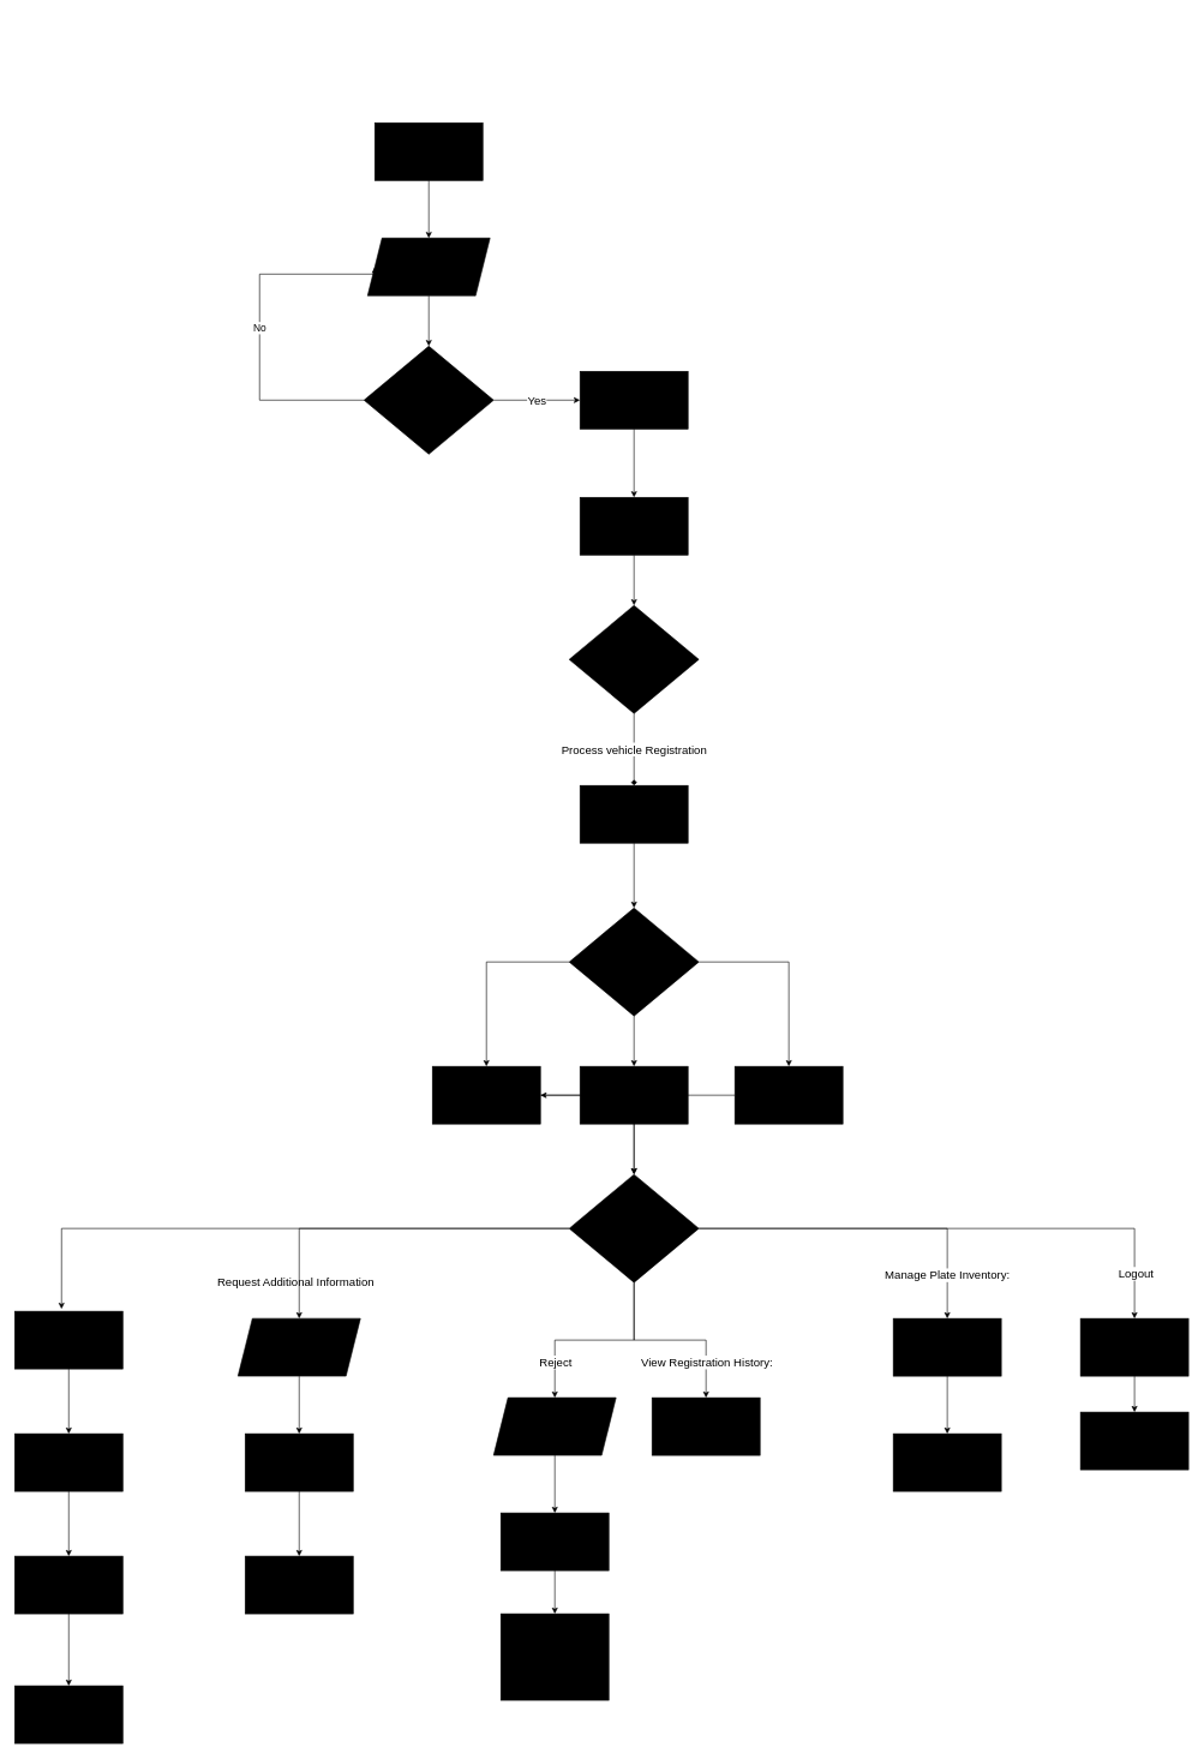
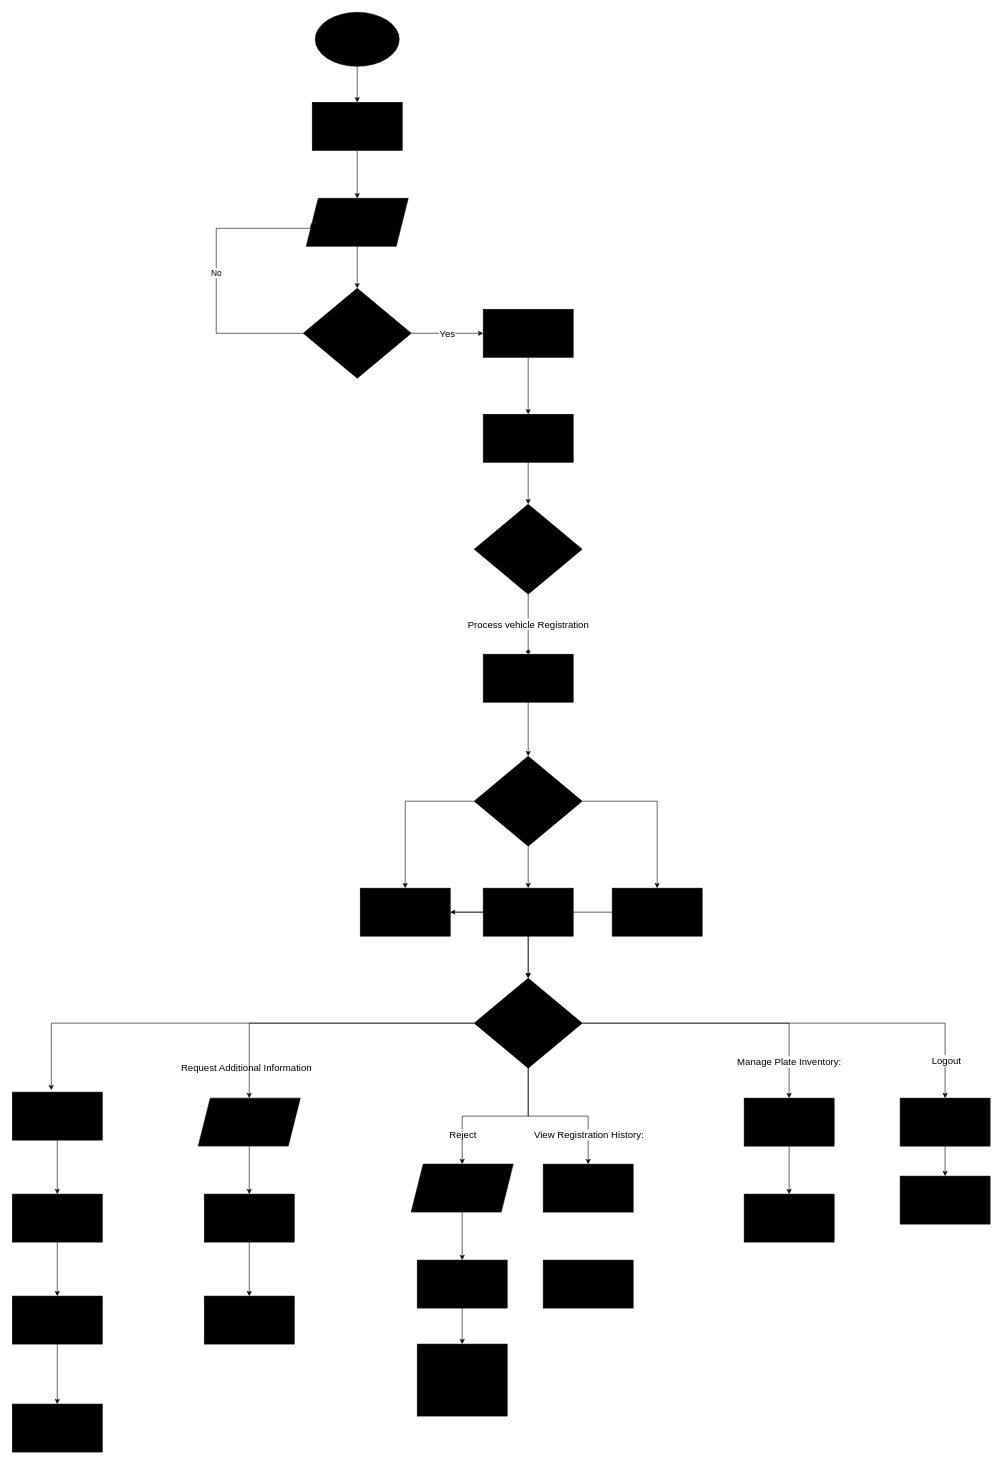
  <mxCell id="0" />
  <mxCell id="1" parent="0" />
+ <mxCell id="2" value="" style="edgeStyle=orthogonalEdgeStyle;rounded=0;orthogonalLoop=1;jettySize=auto;html=1;" edge="1" parent="1" source="3" target="5"><mxGeometry relative="1" as="geometry" /></mxCell>
+ <mxCell id="3" value="&lt;font&gt;&lt;span&gt;LTO Officer accesses LTO portal&amp;nbsp;&lt;/span&gt;&lt;/font&gt;" style="ellipse;whiteSpace=wrap;html=1;fillColor=light-dark(#000000, #ffffff);fontColor=light-dark(#000000,#000000);fontStyle=1;fontSize=14;" vertex="1" parent="1"><mxGeometry x="525" y="20" width="140" height="90" as="geometry" /></mxCell>
  <mxCell id="4" value="" style="edgeStyle=orthogonalEdgeStyle;rounded=0;orthogonalLoop=1;jettySize=auto;html=1;" edge="1" parent="1" source="5" target="7"><mxGeometry relative="1" as="geometry" /></mxCell>
  <mxCell id="5" value="&lt;font&gt;&lt;span&gt;System checks LTO Officer credentials&lt;/span&gt;&lt;/font&gt;" style="rounded=0;whiteSpace=wrap;html=1;fillColor=light-dark(#000000, #ffffff);fontColor=light-dark(#000000,#000000);fontStyle=1;fontSize=14;" vertex="1" parent="1"><mxGeometry x="520" y="170" width="150" height="80" as="geometry" /></mxCell>
  <mxCell id="6" value="" style="edgeStyle=orthogonalEdgeStyle;rounded=0;orthogonalLoop=1;jettySize=auto;html=1;" edge="1" parent="1" source="7" target="10"><mxGeometry relative="1" as="geometry" /></mxCell>
  <mxCell id="7" value="Enter LTO Officer email/password" style="shape=parallelogram;perimeter=parallelogramPerimeter;whiteSpace=wrap;html=1;fixedSize=1;fillColor=light-dark(#000000, #ffffff);fontColor=light-dark(#000000,#000000);fontStyle=1;fontSize=14;" vertex="1" parent="1"><mxGeometry x="510" y="330" width="170" height="80" as="geometry" /></mxCell>
  <mxCell id="8" value="&lt;font style=&quot;font-size: 14px;&quot;&gt;No&lt;/font&gt;" style="edgeStyle=orthogonalEdgeStyle;rounded=0;orthogonalLoop=1;jettySize=auto;html=1;entryX=0;entryY=0.5;entryDx=0;entryDy=0;" edge="1" parent="1" source="10" target="7"><mxGeometry relative="1" as="geometry"><Array as="points"><mxPoint x="360" y="555" /><mxPoint x="360" y="380" /><mxPoint x="520" y="380" /></Array><mxPoint as="offset" /></mxGeometry></mxCell>
  <mxCell id="9" value="&lt;font style=&quot;font-size: 16px;&quot;&gt;Yes&lt;/font&gt;" style="edgeStyle=orthogonalEdgeStyle;rounded=0;orthogonalLoop=1;jettySize=auto;html=1;" edge="1" parent="1" source="10" target="12"><mxGeometry relative="1" as="geometry" /></mxCell>
  <mxCell id="10" value="Valid LTO Officer credentials?" style="rhombus;whiteSpace=wrap;html=1;fillColor=light-dark(#000000, #ffffff);fontColor=light-dark(#000000,#000000);fontStyle=1;fontSize=14;" vertex="1" parent="1"><mxGeometry x="505" y="480" width="180" height="150" as="geometry" /></mxCell>
  <mxCell id="11" value="" style="edgeStyle=orthogonalEdgeStyle;rounded=0;orthogonalLoop=1;jettySize=auto;html=1;" edge="1" parent="1" source="12" target="14"><mxGeometry relative="1" as="geometry" /></mxCell>
  <mxCell id="12" value="Load LTO Officer Dashboard" style="rounded=0;whiteSpace=wrap;html=1;fillColor=light-dark(#000000, #ffffff);fontColor=light-dark(#000000,#000000);fontStyle=1;fontSize=14;" vertex="1" parent="1"><mxGeometry x="805" y="515" width="150" height="80" as="geometry" /></mxCell>
  <mxCell id="13" value="" style="edgeStyle=orthogonalEdgeStyle;rounded=0;orthogonalLoop=1;jettySize=auto;html=1;" edge="1" parent="1" source="14" target="16"><mxGeometry relative="1" as="geometry" /></mxCell>
  <mxCell id="14" value="Display pending registrations queue" style="rounded=0;whiteSpace=wrap;html=1;fillColor=light-dark(#000000, #ffffff);fontColor=light-dark(#000000,#000000);fontStyle=1;fontSize=14;" vertex="1" parent="1"><mxGeometry x="805" y="690" width="150" height="80" as="geometry" /></mxCell>
  <mxCell id="15" value="&lt;font style=&quot;font-size: 16px;&quot;&gt;Process vehicle Registration&lt;/font&gt;" style="edgeStyle=orthogonalEdgeStyle;rounded=0;orthogonalLoop=1;jettySize=auto;html=1;endArrow=diamond;" edge="1" parent="1" source="16" target="18"><mxGeometry relative="1" as="geometry" /></mxCell>
  <mxCell id="16" value="LTO Officer action selection?" style="rhombus;whiteSpace=wrap;html=1;fillColor=light-dark(#000000, #ffffff);fontColor=light-dark(#000000,#000000);fontStyle=1;fontSize=14;" vertex="1" parent="1"><mxGeometry x="790" y="840" width="180" height="150" as="geometry" /></mxCell>
  <mxCell id="17" value="" style="edgeStyle=orthogonalEdgeStyle;rounded=0;orthogonalLoop=1;jettySize=auto;html=1;" edge="1" parent="1" source="18" target="22"><mxGeometry relative="1" as="geometry" /></mxCell>
  <mxCell id="18" value="Display registration requests list" style="rounded=0;whiteSpace=wrap;html=1;fillColor=light-dark(#000000, #ffffff);fontColor=light-dark(#000000,#000000);fontStyle=1;fontSize=14;" vertex="1" parent="1"><mxGeometry x="805" y="1090" width="150" height="80" as="geometry" /></mxCell>
  <mxCell id="19" value="" style="edgeStyle=orthogonalEdgeStyle;rounded=0;orthogonalLoop=1;jettySize=auto;html=1;" edge="1" parent="1" source="22" target="26"><mxGeometry relative="1" as="geometry" /></mxCell>
  <mxCell id="20" style="edgeStyle=orthogonalEdgeStyle;rounded=0;orthogonalLoop=1;jettySize=auto;html=1;exitX=0;exitY=0.5;exitDx=0;exitDy=0;" edge="1" parent="1" source="22" target="24"><mxGeometry relative="1" as="geometry" /></mxCell>
  <mxCell id="21" style="edgeStyle=orthogonalEdgeStyle;rounded=0;orthogonalLoop=1;jettySize=auto;html=1;" edge="1" parent="1" source="22" target="28"><mxGeometry relative="1" as="geometry" /></mxCell>
  <mxCell id="22" value="Select registration to review?" style="rhombus;whiteSpace=wrap;html=1;fillColor=light-dark(#000000, #ffffff);fontColor=light-dark(#000000,#000000);fontStyle=1;fontSize=14;" vertex="1" parent="1"><mxGeometry x="790" y="1260" width="180" height="150" as="geometry" /></mxCell>
  <mxCell id="23" style="edgeStyle=orthogonalEdgeStyle;rounded=0;orthogonalLoop=1;jettySize=auto;html=1;" edge="1" parent="1" source="24" target="38"><mxGeometry relative="1" as="geometry" /></mxCell>
  <mxCell id="24" value="Display detailed vehicle information" style="rounded=0;whiteSpace=wrap;html=1;fillColor=light-dark(#000000, #ffffff);fontColor=light-dark(#000000,#000000);fontStyle=1;fontSize=14;" vertex="1" parent="1"><mxGeometry x="600" y="1480" width="150" height="80" as="geometry" /></mxCell>
  <mxCell id="25" value="" style="edgeStyle=orthogonalEdgeStyle;rounded=0;orthogonalLoop=1;jettySize=auto;html=1;" edge="1" parent="1" source="26" target="24"><mxGeometry relative="1" as="geometry" /></mxCell>
  <mxCell id="26" value="Review owner information" style="rounded=0;whiteSpace=wrap;html=1;fillColor=light-dark(#000000, #ffffff);fontColor=light-dark(#000000,#000000);fontStyle=1;fontSize=14;" vertex="1" parent="1"><mxGeometry x="805" y="1480" width="150" height="80" as="geometry" /></mxCell>
  <mxCell id="27" style="edgeStyle=orthogonalEdgeStyle;rounded=0;orthogonalLoop=1;jettySize=auto;html=1;" edge="1" parent="1" source="28" target="38"><mxGeometry relative="1" as="geometry" /></mxCell>
  <mxCell id="28" value="Verify documentation" style="rounded=0;whiteSpace=wrap;html=1;fillColor=light-dark(#000000, #ffffff);fontColor=light-dark(#000000,#000000);fontStyle=1;fontSize=14;" vertex="1" parent="1"><mxGeometry x="1020" y="1480" width="150" height="80" as="geometry" /></mxCell>
  <mxCell id="29" value="&lt;font style=&quot;font-size: 16px;&quot;&gt;Request Additional Information&lt;/font&gt;" style="edgeStyle=orthogonalEdgeStyle;rounded=0;orthogonalLoop=1;jettySize=auto;html=1;exitX=0;exitY=0.5;exitDx=0;exitDy=0;entryX=0.433;entryY=-0.04;entryDx=0;entryDy=0;entryPerimeter=0;" edge="1" parent="1" source="38" target="40"><mxGeometry x="-0.07" y="75" relative="1" as="geometry"><mxPoint x="90" y="1705" as="targetPoint" /><Array as="points"><mxPoint x="85" y="1705" /></Array><mxPoint as="offset" /></mxGeometry></mxCell>
  <mxCell id="30" style="edgeStyle=orthogonalEdgeStyle;rounded=0;orthogonalLoop=1;jettySize=auto;html=1;entryX=0.5;entryY=0;entryDx=0;entryDy=0;" edge="1" parent="1" source="38" target="47"><mxGeometry relative="1" as="geometry"><mxPoint x="420" y="1705" as="targetPoint" /></mxGeometry></mxCell>
  <mxCell id="31" value="&lt;font style=&quot;font-size: 16px;&quot;&gt;Manage Plate Inventory:&lt;/font&gt;" style="edgeStyle=orthogonalEdgeStyle;rounded=0;orthogonalLoop=1;jettySize=auto;html=1;exitX=1;exitY=0.5;exitDx=0;exitDy=0;entryX=0.5;entryY=0;entryDx=0;entryDy=0;" edge="1" parent="1" source="38" target="61"><mxGeometry x="0.745" relative="1" as="geometry"><mxPoint as="offset" /></mxGeometry></mxCell>
  <mxCell id="32" style="edgeStyle=orthogonalEdgeStyle;rounded=0;orthogonalLoop=1;jettySize=auto;html=1;exitX=1;exitY=0.5;exitDx=0;exitDy=0;entryX=0.5;entryY=0;entryDx=0;entryDy=0;" edge="1" parent="1" source="38" target="59"><mxGeometry relative="1" as="geometry" /></mxCell>
  <mxCell id="33" value="&lt;font style=&quot;font-size: 16px;&quot;&gt;Logout&lt;/font&gt;" style="edgeLabel;html=1;align=center;verticalAlign=middle;resizable=0;points=[];" vertex="1" connectable="0" parent="32"><mxGeometry x="0.827" y="1" relative="1" as="geometry"><mxPoint as="offset" /></mxGeometry></mxCell>
  <mxCell id="34" style="edgeStyle=orthogonalEdgeStyle;rounded=0;orthogonalLoop=1;jettySize=auto;html=1;" edge="1" parent="1" source="38" target="56"><mxGeometry relative="1" as="geometry" /></mxCell>
  <mxCell id="35" value="&lt;font style=&quot;font-size: 16px;&quot;&gt;View Registration History:&lt;/font&gt;" style="edgeLabel;html=1;align=center;verticalAlign=middle;resizable=0;points=[];" vertex="1" connectable="0" parent="34"><mxGeometry x="0.144" y="-3" relative="1" as="geometry"><mxPoint x="31" y="27" as="offset" /></mxGeometry></mxCell>
  <mxCell id="36" style="edgeStyle=orthogonalEdgeStyle;rounded=0;orthogonalLoop=1;jettySize=auto;html=1;entryX=0.5;entryY=0;entryDx=0;entryDy=0;" edge="1" parent="1" source="38" target="52"><mxGeometry relative="1" as="geometry" /></mxCell>
  <mxCell id="37" value="&lt;font style=&quot;font-size: 16px;&quot;&gt;Reject&lt;/font&gt;" style="edgeLabel;html=1;align=center;verticalAlign=middle;resizable=0;points=[];" vertex="1" connectable="0" parent="36"><mxGeometry x="0.088" y="-3" relative="1" as="geometry"><mxPoint x="-43" y="33" as="offset" /></mxGeometry></mxCell>
  <mxCell id="38" value="Registration decision?" style="rhombus;whiteSpace=wrap;html=1;fillColor=light-dark(#000000, #ffffff);fontColor=light-dark(#000000,#000000);fontStyle=1;fontSize=14;" vertex="1" parent="1"><mxGeometry x="790" y="1630" width="180" height="150" as="geometry" /></mxCell>
  <mxCell id="39" value="" style="edgeStyle=orthogonalEdgeStyle;rounded=0;orthogonalLoop=1;jettySize=auto;html=1;" edge="1" parent="1" source="40" target="45"><mxGeometry relative="1" as="geometry" /></mxCell>
  <mxCell id="40" value="Generate official plate number" style="rounded=0;whiteSpace=wrap;html=1;fillColor=light-dark(#000000, #ffffff);fontColor=light-dark(#000000,#000000);fontStyle=1;fontSize=14;" vertex="1" parent="1"><mxGeometry x="20" y="1820" width="150" height="80" as="geometry" /></mxCell>
  <mxCell id="41" value="Send approval notification" style="rounded=0;whiteSpace=wrap;html=1;fillColor=light-dark(#000000, #ffffff);fontColor=light-dark(#000000,#000000);fontStyle=1;fontSize=14;" vertex="1" parent="1"><mxGeometry x="20" y="2340" width="150" height="80" as="geometry" /></mxCell>
  <mxCell id="42" value="" style="edgeStyle=orthogonalEdgeStyle;rounded=0;orthogonalLoop=1;jettySize=auto;html=1;" edge="1" parent="1" source="43" target="41"><mxGeometry relative="1" as="geometry" /></mxCell>
  <mxCell id="43" value="Set plate issue date" style="rounded=0;whiteSpace=wrap;html=1;fillColor=light-dark(#000000, #ffffff);fontColor=light-dark(#000000,#000000);fontStyle=1;fontSize=14;" vertex="1" parent="1"><mxGeometry x="20" y="2160" width="150" height="80" as="geometry" /></mxCell>
  <mxCell id="44" value="" style="edgeStyle=orthogonalEdgeStyle;rounded=0;orthogonalLoop=1;jettySize=auto;html=1;" edge="1" parent="1" source="45" target="43"><mxGeometry relative="1" as="geometry" /></mxCell>
  <mxCell id="45" value="Update registration status" style="rounded=0;whiteSpace=wrap;html=1;fillColor=light-dark(#000000, #ffffff);fontColor=light-dark(#000000,#000000);fontStyle=1;fontSize=14;" vertex="1" parent="1"><mxGeometry x="20" y="1990" width="150" height="80" as="geometry" /></mxCell>
  <mxCell id="46" value="" style="edgeStyle=orthogonalEdgeStyle;rounded=0;orthogonalLoop=1;jettySize=auto;html=1;" edge="1" parent="1" source="47" target="50"><mxGeometry relative="1" as="geometry" /></mxCell>
  <mxCell id="47" value="Specify required information" style="shape=parallelogram;perimeter=parallelogramPerimeter;whiteSpace=wrap;html=1;fixedSize=1;fillColor=light-dark(#000000, #ffffff);fontColor=light-dark(#000000,#000000);fontStyle=1;fontSize=14;" vertex="1" parent="1"><mxGeometry x="330" y="1830" width="170" height="80" as="geometry" /></mxCell>
  <mxCell id="48" value="Send information request" style="rounded=0;whiteSpace=wrap;html=1;fillColor=light-dark(#000000, #ffffff);fontColor=light-dark(#000000,#000000);fontStyle=1;fontSize=14;" vertex="1" parent="1"><mxGeometry x="340" y="2160" width="150" height="80" as="geometry" /></mxCell>
  <mxCell id="49" value="" style="edgeStyle=orthogonalEdgeStyle;rounded=0;orthogonalLoop=1;jettySize=auto;html=1;" edge="1" parent="1" source="50" target="48"><mxGeometry relative="1" as="geometry" /></mxCell>
  <mxCell id="50" value="Update registration status" style="rounded=0;whiteSpace=wrap;html=1;fillColor=light-dark(#000000, #ffffff);fontColor=light-dark(#000000,#000000);fontStyle=1;fontSize=14;" vertex="1" parent="1"><mxGeometry x="340" y="1990" width="150" height="80" as="geometry" /></mxCell>
  <mxCell id="51" value="" style="edgeStyle=orthogonalEdgeStyle;rounded=0;orthogonalLoop=1;jettySize=auto;html=1;" edge="1" parent="1" source="52" target="54"><mxGeometry relative="1" as="geometry" /></mxCell>
  <mxCell id="52" value="Document rejection reason" style="shape=parallelogram;perimeter=parallelogramPerimeter;whiteSpace=wrap;html=1;fixedSize=1;fillColor=light-dark(#000000, #ffffff);fontColor=light-dark(#000000,#000000);fontStyle=1;fontSize=14;" vertex="1" parent="1"><mxGeometry x="685" y="1940" width="170" height="80" as="geometry" /></mxCell>
  <mxCell id="53" value="" style="edgeStyle=orthogonalEdgeStyle;rounded=0;orthogonalLoop=1;jettySize=auto;html=1;" edge="1" parent="1" source="54" target="63"><mxGeometry relative="1" as="geometry" /></mxCell>
  <mxCell id="54" value="Update registration status" style="rounded=0;whiteSpace=wrap;html=1;fillColor=light-dark(#000000, #ffffff);fontColor=light-dark(#000000,#000000);fontStyle=1;fontSize=14;" vertex="1" parent="1"><mxGeometry x="695" y="2100" width="150" height="80" as="geometry" /></mxCell>
+ <mxCell id="55" value="Filter by status/date" style="rounded=0;whiteSpace=wrap;html=1;fillColor=light-dark(#000000, #ffffff);fontColor=light-dark(#000000,#000000);fontStyle=1;fontSize=14;" vertex="1" parent="1"><mxGeometry x="905" y="2100" width="150" height="80" as="geometry" /></mxCell>
  <mxCell id="56" value="Display processed registrations" style="rounded=0;whiteSpace=wrap;html=1;fillColor=light-dark(#000000, #ffffff);fontColor=light-dark(#000000,#000000);fontStyle=1;fontSize=14;" vertex="1" parent="1"><mxGeometry x="905" y="1940" width="150" height="80" as="geometry" /></mxCell>
  <mxCell id="57" value="Redirect to LTO Officer Login" style="rounded=0;whiteSpace=wrap;html=1;fillColor=light-dark(#000000, #ffffff);fontColor=light-dark(#000000,#000000);fontStyle=1;fontSize=14;" vertex="1" parent="1"><mxGeometry x="1500" y="1960" width="150" height="80" as="geometry" /></mxCell>
  <mxCell id="58" value="" style="edgeStyle=orthogonalEdgeStyle;rounded=0;orthogonalLoop=1;jettySize=auto;html=1;" edge="1" parent="1" source="59" target="57"><mxGeometry relative="1" as="geometry" /></mxCell>
  <mxCell id="59" value="Clear LTO Officer authentication" style="rounded=0;whiteSpace=wrap;html=1;fillColor=light-dark(#000000, #ffffff);fontColor=light-dark(#000000,#000000);fontStyle=1;fontSize=14;" vertex="1" parent="1"><mxGeometry x="1500" y="1830" width="150" height="80" as="geometry" /></mxCell>
  <mxCell id="60" value="" style="edgeStyle=orthogonalEdgeStyle;rounded=0;orthogonalLoop=1;jettySize=auto;html=1;" edge="1" parent="1" source="61" target="62"><mxGeometry relative="1" as="geometry" /></mxCell>
  <mxCell id="61" value="Display plate number inventory" style="rounded=0;whiteSpace=wrap;html=1;fillColor=light-dark(#000000, #ffffff);fontColor=light-dark(#000000,#000000);fontStyle=1;fontSize=14;" vertex="1" parent="1"><mxGeometry x="1240" y="1830" width="150" height="80" as="geometry" /></mxCell>
  <mxCell id="62" value="Update plate assignments" style="rounded=0;whiteSpace=wrap;html=1;fillColor=light-dark(#000000, #ffffff);fontColor=light-dark(#000000,#000000);fontStyle=1;fontSize=14;" vertex="1" parent="1"><mxGeometry x="1240" y="1990" width="150" height="80" as="geometry" /></mxCell>
  <mxCell id="63" value="Send rejection notification" style="rounded=0;whiteSpace=wrap;html=1;fillColor=light-dark(#000000, #ffffff);fontColor=light-dark(#000000,#000000);fontStyle=1;fontSize=14;" vertex="1" parent="1"><mxGeometry x="695" y="2240" width="150" height="120" as="geometry" /></mxCell>
